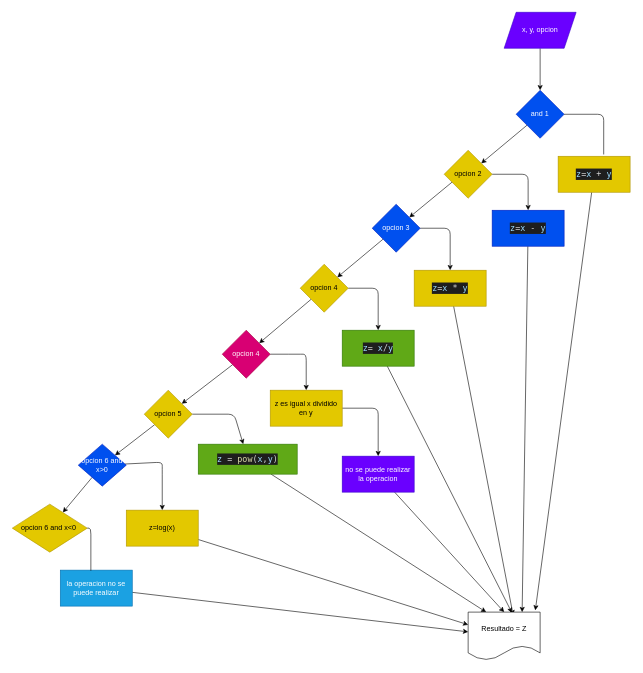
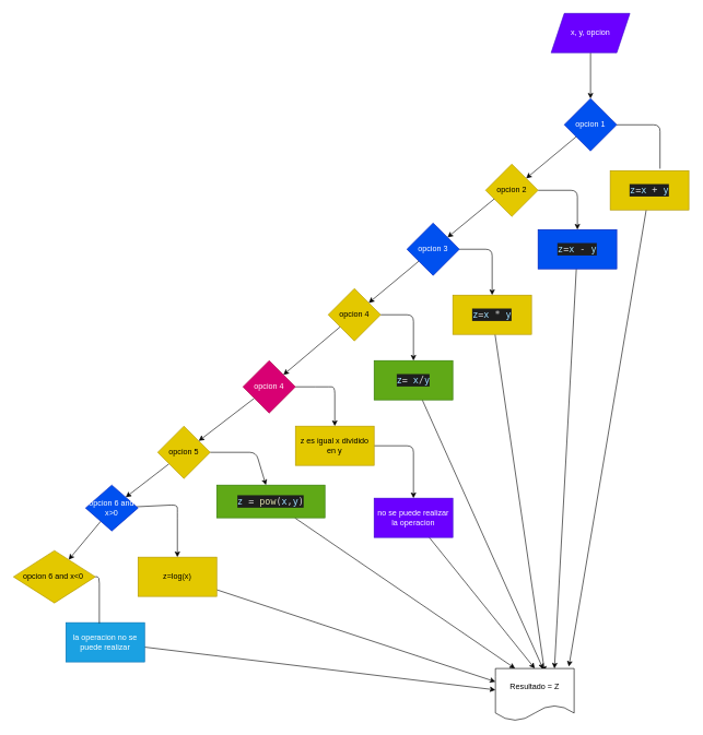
  <mxCell id="0" />
  <mxCell id="1" parent="0" />
  <mxCell id="2" value="" style="edgeStyle=none;html=1;" edge="1" parent="1" source="3" target="5"><mxGeometry relative="1" as="geometry" /></mxCell>
  <mxCell id="3" value="x, y, opcion" style="shape=parallelogram;perimeter=parallelogramPerimeter;whiteSpace=wrap;html=1;fixedSize=1;fillColor=#6a00ff;fontColor=#ffffff;strokeColor=#3700CC;" vertex="1" parent="1"><mxGeometry x="840" y="20" width="120" height="60" as="geometry" /></mxCell>
  <mxCell id="4" value="" style="edgeStyle=none;html=1;" edge="1" parent="1" source="5" target="8"><mxGeometry relative="1" as="geometry" /></mxCell>
- <mxCell id="5" value="and 1" style="rhombus;whiteSpace=wrap;html=1;fillColor=#0050ef;fontColor=#ffffff;strokeColor=#001DBC;" vertex="1" parent="1"><mxGeometry x="860" y="150" width="80" height="80" as="geometry" /></mxCell>
+ <mxCell id="5" value="opcion 1" style="rhombus;whiteSpace=wrap;html=1;fillColor=#0050ef;fontColor=#ffffff;strokeColor=#001DBC;" vertex="1" parent="1"><mxGeometry x="860" y="150" width="80" height="80" as="geometry" /></mxCell>
  <mxCell id="6" value="" style="edgeStyle=none;html=1;" edge="1" parent="1" source="8" target="12"><mxGeometry relative="1" as="geometry"><Array as="points"><mxPoint x="880" y="290" /></Array></mxGeometry></mxCell>
  <mxCell id="7" value="" style="edgeStyle=none;html=1;" edge="1" parent="1" target="15"><mxGeometry relative="1" as="geometry"><mxPoint x="757" y="300" as="sourcePoint" /></mxGeometry></mxCell>
  <mxCell id="8" value="opcion 2" style="rhombus;whiteSpace=wrap;html=1;fillColor=#e3c800;fontColor=#000000;strokeColor=#B09500;" vertex="1" parent="1"><mxGeometry x="740" y="250" width="80" height="80" as="geometry" /></mxCell>
  <mxCell id="9" style="edgeStyle=none;html=1;entryX=0.933;entryY=-0.037;entryDx=0;entryDy=0;entryPerimeter=0;" edge="1" parent="1" source="10" target="45"><mxGeometry relative="1" as="geometry" /></mxCell>
  <mxCell id="10" value="&lt;div style=&quot;background-color: rgb(30 , 30 , 30) ; font-family: &amp;#34;droid sans mono&amp;#34; , &amp;#34;monospace&amp;#34; , monospace ; font-size: 14px ; line-height: 19px&quot;&gt;&lt;span style=&quot;color: rgb(212 , 212 , 212)&quot;&gt;&lt;span style=&quot;color: #9cdcfe&quot;&gt;z&lt;/span&gt;=&lt;span style=&quot;color: #9cdcfe&quot;&gt;x&lt;/span&gt; + &lt;/span&gt;&lt;font color=&quot;#9cdcfe&quot;&gt;y&lt;/font&gt;&lt;/div&gt;" style="whiteSpace=wrap;html=1;fillColor=#e3c800;fontColor=#000000;strokeColor=#B09500;" vertex="1" parent="1"><mxGeometry x="930" y="260" width="120" height="60" as="geometry" /></mxCell>
  <mxCell id="11" style="edgeStyle=none;html=1;entryX=0.75;entryY=0;entryDx=0;entryDy=0;" edge="1" parent="1" source="12" target="45"><mxGeometry relative="1" as="geometry" /></mxCell>
  <mxCell id="12" value="&lt;div style=&quot;color: rgb(212 , 212 , 212) ; background-color: rgb(30 , 30 , 30) ; font-family: &amp;#34;droid sans mono&amp;#34; , &amp;#34;monospace&amp;#34; , monospace ; font-size: 14px ; line-height: 19px&quot;&gt;&lt;span style=&quot;color: #9cdcfe&quot;&gt;z&lt;/span&gt;=&lt;span style=&quot;color: #9cdcfe&quot;&gt;x&lt;/span&gt; - &lt;span style=&quot;color: #9cdcfe&quot;&gt;y&lt;/span&gt; &lt;/div&gt;" style="whiteSpace=wrap;html=1;fillColor=#0050ef;fontColor=#ffffff;strokeColor=#001DBC;" vertex="1" parent="1"><mxGeometry x="820" y="350" width="120" height="60" as="geometry" /></mxCell>
  <mxCell id="13" value="" style="edgeStyle=none;html=1;" edge="1" parent="1" source="15" target="17"><mxGeometry relative="1" as="geometry"><Array as="points"><mxPoint x="750" y="380" /></Array></mxGeometry></mxCell>
  <mxCell id="14" value="" style="edgeStyle=none;html=1;" edge="1" parent="1" source="15" target="20"><mxGeometry relative="1" as="geometry" /></mxCell>
  <mxCell id="15" value="opcion 3" style="rhombus;whiteSpace=wrap;html=1;fillColor=#0050ef;fontColor=#ffffff;strokeColor=#001DBC;" vertex="1" parent="1"><mxGeometry x="620" y="340" width="80" height="80" as="geometry" /></mxCell>
  <mxCell id="16" style="edgeStyle=none;html=1;entryX=0.625;entryY=0.063;entryDx=0;entryDy=0;entryPerimeter=0;" edge="1" parent="1" source="17" target="45"><mxGeometry relative="1" as="geometry" /></mxCell>
  <mxCell id="17" value="&lt;div style=&quot;color: rgb(212 , 212 , 212) ; background-color: rgb(30 , 30 , 30) ; font-family: &amp;#34;droid sans mono&amp;#34; , &amp;#34;monospace&amp;#34; , monospace ; font-size: 14px ; line-height: 19px&quot;&gt;&lt;span style=&quot;color: #9cdcfe&quot;&gt;z&lt;/span&gt;=&lt;span style=&quot;color: #9cdcfe&quot;&gt;x&lt;/span&gt; * &lt;span style=&quot;color: #9cdcfe&quot;&gt;y&lt;/span&gt;&lt;/div&gt;" style="whiteSpace=wrap;html=1;fillColor=#e3c800;fontColor=#000000;strokeColor=#B09500;" vertex="1" parent="1"><mxGeometry x="690" y="450" width="120" height="60" as="geometry" /></mxCell>
  <mxCell id="18" value="" style="edgeStyle=none;html=1;" edge="1" parent="1" source="20" target="22"><mxGeometry relative="1" as="geometry"><Array as="points"><mxPoint x="630" y="480" /></Array></mxGeometry></mxCell>
  <mxCell id="19" value="" style="edgeStyle=none;html=1;" edge="1" parent="1" source="20" target="26"><mxGeometry relative="1" as="geometry" /></mxCell>
  <mxCell id="20" value="opcion 4" style="rhombus;whiteSpace=wrap;html=1;fillColor=#e3c800;fontColor=#000000;strokeColor=#B09500;" vertex="1" parent="1"><mxGeometry x="500" y="440" width="80" height="80" as="geometry" /></mxCell>
  <mxCell id="21" style="edgeStyle=none;html=1;entryX=0.608;entryY=0.013;entryDx=0;entryDy=0;entryPerimeter=0;" edge="1" parent="1" source="22" target="45"><mxGeometry relative="1" as="geometry" /></mxCell>
  <mxCell id="22" value="&lt;div style=&quot;color: rgb(212 , 212 , 212) ; background-color: rgb(30 , 30 , 30) ; font-family: &amp;#34;droid sans mono&amp;#34; , &amp;#34;monospace&amp;#34; , monospace ; font-size: 14px ; line-height: 19px&quot;&gt;&lt;div style=&quot;font-family: &amp;#34;droid sans mono&amp;#34; , &amp;#34;monospace&amp;#34; , monospace ; line-height: 19px&quot;&gt;&lt;span style=&quot;color: #9cdcfe&quot;&gt;z&lt;/span&gt;= &lt;span style=&quot;color: #9cdcfe&quot;&gt;x&lt;/span&gt;/&lt;span style=&quot;color: #9cdcfe&quot;&gt;y&lt;/span&gt;&lt;/div&gt;&lt;/div&gt;" style="whiteSpace=wrap;html=1;fillColor=#60a917;fontColor=#ffffff;strokeColor=#2D7600;" vertex="1" parent="1"><mxGeometry x="570" y="550" width="120" height="60" as="geometry" /></mxCell>
  <mxCell id="23" value="" style="endArrow=none;html=1;entryX=0.633;entryY=-0.05;entryDx=0;entryDy=0;entryPerimeter=0;exitX=1;exitY=0.5;exitDx=0;exitDy=0;" edge="1" parent="1" source="5" target="10"><mxGeometry width="50" height="50" relative="1" as="geometry"><mxPoint x="940" y="240" as="sourcePoint" /><mxPoint x="1010.711" y="190" as="targetPoint" /><Array as="points"><mxPoint x="1006" y="190" /></Array></mxGeometry></mxCell>
  <mxCell id="24" value="" style="edgeStyle=none;html=1;" edge="1" parent="1" source="26" target="28"><mxGeometry relative="1" as="geometry"><Array as="points"><mxPoint x="490" y="590" /><mxPoint x="510" y="590" /></Array></mxGeometry></mxCell>
  <mxCell id="25" value="" style="edgeStyle=none;html=1;" edge="1" parent="1" source="26" target="31"><mxGeometry relative="1" as="geometry" /></mxCell>
  <mxCell id="26" value="opcion 4" style="rhombus;whiteSpace=wrap;html=1;fillColor=#d80073;fontColor=#ffffff;strokeColor=#A50040;" vertex="1" parent="1"><mxGeometry x="370" y="550" width="80" height="80" as="geometry" /></mxCell>
  <mxCell id="27" value="" style="edgeStyle=none;html=1;" edge="1" parent="1" source="28" target="44"><mxGeometry relative="1" as="geometry"><Array as="points"><mxPoint x="630" y="680" /></Array></mxGeometry></mxCell>
  <mxCell id="28" value="z es igual x dividido en y" style="whiteSpace=wrap;html=1;fillColor=#e3c800;fontColor=#000000;strokeColor=#B09500;" vertex="1" parent="1"><mxGeometry x="450" y="650" width="120" height="60" as="geometry" /></mxCell>
  <mxCell id="29" value="" style="edgeStyle=none;html=1;" edge="1" parent="1" source="31" target="33"><mxGeometry relative="1" as="geometry"><Array as="points"><mxPoint x="390" y="690" /></Array></mxGeometry></mxCell>
  <mxCell id="30" value="" style="edgeStyle=none;html=1;" edge="1" parent="1" source="31" target="36"><mxGeometry relative="1" as="geometry" /></mxCell>
  <mxCell id="31" value="opcion 5" style="rhombus;whiteSpace=wrap;html=1;fillColor=#e3c800;fontColor=#000000;strokeColor=#B09500;" vertex="1" parent="1"><mxGeometry x="240" y="650" width="80" height="80" as="geometry" /></mxCell>
  <mxCell id="32" style="edgeStyle=none;html=1;entryX=0.25;entryY=0;entryDx=0;entryDy=0;" edge="1" parent="1" source="33" target="45"><mxGeometry relative="1" as="geometry" /></mxCell>
  <mxCell id="33" value="&lt;div style=&quot;color: rgb(212 , 212 , 212) ; background-color: rgb(30 , 30 , 30) ; font-family: &amp;#34;droid sans mono&amp;#34; , &amp;#34;monospace&amp;#34; , monospace ; font-size: 14px ; line-height: 19px&quot;&gt;&lt;span style=&quot;color: #9cdcfe&quot;&gt;z&lt;/span&gt; = &lt;span style=&quot;color: #dcdcaa&quot;&gt;pow&lt;/span&gt;(&lt;span style=&quot;color: #9cdcfe&quot;&gt;x&lt;/span&gt;,&lt;span style=&quot;color: #9cdcfe&quot;&gt;y&lt;/span&gt;)&lt;/div&gt;" style="whiteSpace=wrap;html=1;fillColor=#60a917;fontColor=#ffffff;strokeColor=#2D7600;" vertex="1" parent="1"><mxGeometry x="330" y="740" width="165" height="50" as="geometry" /></mxCell>
  <mxCell id="34" value="" style="edgeStyle=none;html=1;" edge="1" parent="1" source="36" target="37"><mxGeometry relative="1" as="geometry" /></mxCell>
  <mxCell id="35" value="" style="edgeStyle=none;html=1;" edge="1" parent="1" source="36" target="39"><mxGeometry relative="1" as="geometry"><Array as="points"><mxPoint x="270" y="770" /><mxPoint x="270" y="780" /></Array></mxGeometry></mxCell>
  <mxCell id="36" value="opcion 6 and x&amp;gt;0" style="rhombus;whiteSpace=wrap;html=1;fillColor=#0050ef;fontColor=#ffffff;strokeColor=#001DBC;" vertex="1" parent="1"><mxGeometry x="130" y="740" width="80" height="70" as="geometry" /></mxCell>
  <mxCell id="37" value="opcion 6 and x&amp;lt;0&amp;nbsp;" style="rhombus;whiteSpace=wrap;html=1;fillColor=#e3c800;fontColor=#000000;strokeColor=#B09500;" vertex="1" parent="1"><mxGeometry x="20" y="840" width="125" height="80" as="geometry" /></mxCell>
  <mxCell id="38" style="edgeStyle=none;html=1;" edge="1" parent="1" source="39" target="45"><mxGeometry relative="1" as="geometry" /></mxCell>
  <mxCell id="39" value="z=log(x)" style="whiteSpace=wrap;html=1;fillColor=#e3c800;fontColor=#000000;strokeColor=#B09500;" vertex="1" parent="1"><mxGeometry x="210" y="850" width="120" height="60" as="geometry" /></mxCell>
  <mxCell id="40" style="edgeStyle=none;html=1;" edge="1" parent="1" source="41" target="45"><mxGeometry relative="1" as="geometry" /></mxCell>
  <mxCell id="41" value="la operacion no se puede realizar" style="whiteSpace=wrap;html=1;fillColor=#1ba1e2;fontColor=#ffffff;strokeColor=#006EAF;" vertex="1" parent="1"><mxGeometry x="100" y="950" width="120" height="60" as="geometry" /></mxCell>
  <mxCell id="42" value="" style="endArrow=none;html=1;entryX=1;entryY=0.5;entryDx=0;entryDy=0;exitX=0.425;exitY=0.017;exitDx=0;exitDy=0;exitPerimeter=0;" edge="1" parent="1" source="41" target="37"><mxGeometry width="50" height="50" relative="1" as="geometry"><mxPoint x="100" y="940" as="sourcePoint" /><mxPoint x="150" y="890" as="targetPoint" /><Array as="points"><mxPoint x="151" y="880" /></Array></mxGeometry></mxCell>
  <mxCell id="43" style="edgeStyle=none;html=1;entryX=0.5;entryY=0;entryDx=0;entryDy=0;" edge="1" parent="1" source="44" target="45"><mxGeometry relative="1" as="geometry" /></mxCell>
  <mxCell id="44" value="no se puede realizar la operacion" style="whiteSpace=wrap;html=1;fillColor=#6a00ff;fontColor=#ffffff;strokeColor=#3700CC;" vertex="1" parent="1"><mxGeometry x="570" y="760" width="120" height="60" as="geometry" /></mxCell>
- <mxCell id="45" value="Resultado = Z" style="shape=document;whiteSpace=wrap;html=1;boundedLbl=1;" vertex="1" parent="1"><mxGeometry x="780" y="1020" width="120" height="80" as="geometry" /></mxCell>
+ <mxCell id="45" value="Resultado = Z" style="shape=document;whiteSpace=wrap;html=1;boundedLbl=1;" vertex="1" parent="1"><mxGeometry x="755" y="1020" width="120" height="80" as="geometry" /></mxCell>
